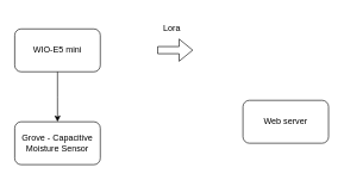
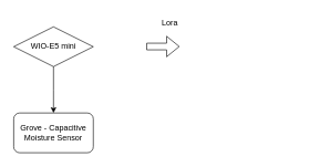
  <mxCell id="0" />
  <mxCell id="1" parent="0" />
- <mxCell id="2" value="WIO-E5 mini" style="rounded=1;whiteSpace=wrap;html=1;" vertex="1" parent="1"><mxGeometry x="20" y="40" width="120" height="60" as="geometry" /></mxCell>
+ <mxCell id="2" value="WIO-E5 mini" style="rhombus;whiteSpace=wrap;html=1;" vertex="1" parent="1"><mxGeometry x="20" y="40" width="120" height="60" as="geometry" /></mxCell>
  <mxCell id="3" value="Grove - Capacitive Moisture Sensor" style="rounded=1;whiteSpace=wrap;html=1;" vertex="1" parent="1"><mxGeometry x="20" y="170" width="120" height="60" as="geometry" /></mxCell>
  <mxCell id="4" style="edgeStyle=orthogonalEdgeStyle;rounded=0;orthogonalLoop=1;jettySize=auto;html=1;" edge="1" parent="1" source="2"><mxGeometry relative="1" as="geometry"><mxPoint x="80" y="170" as="targetPoint" /></mxGeometry></mxCell>
  <mxCell id="5" value="" style="shape=flexArrow;endArrow=classic;html=1;rounded=0;endSize=6;" edge="1" parent="1"><mxGeometry width="50" height="50" relative="1" as="geometry"><mxPoint x="220" y="69.71" as="sourcePoint" /><mxPoint x="270" y="69.71" as="targetPoint" /></mxGeometry></mxCell>
- <mxCell id="6" value="Lora" style="text;html=1;align=center;verticalAlign=middle;resizable=0;points=[];autosize=1;strokeColor=none;fillColor=none;" vertex="1" parent="1"><mxGeometry x="215" y="25" width="50" height="30" as="geometry" /></mxCell>
- <mxCell id="7" value="Web server" style="rounded=1;whiteSpace=wrap;html=1;" vertex="1" parent="1"><mxGeometry x="340" y="140" width="120" height="60" as="geometry" /></mxCell>
+ <mxCell id="6" value="Lora" style="text;html=1;align=center;verticalAlign=middle;resizable=0;points=[];autosize=1;strokeColor=none;fillColor=none;" vertex="1" parent="1"><mxGeometry x="230" y="20" width="50" height="30" as="geometry" /></mxCell>
